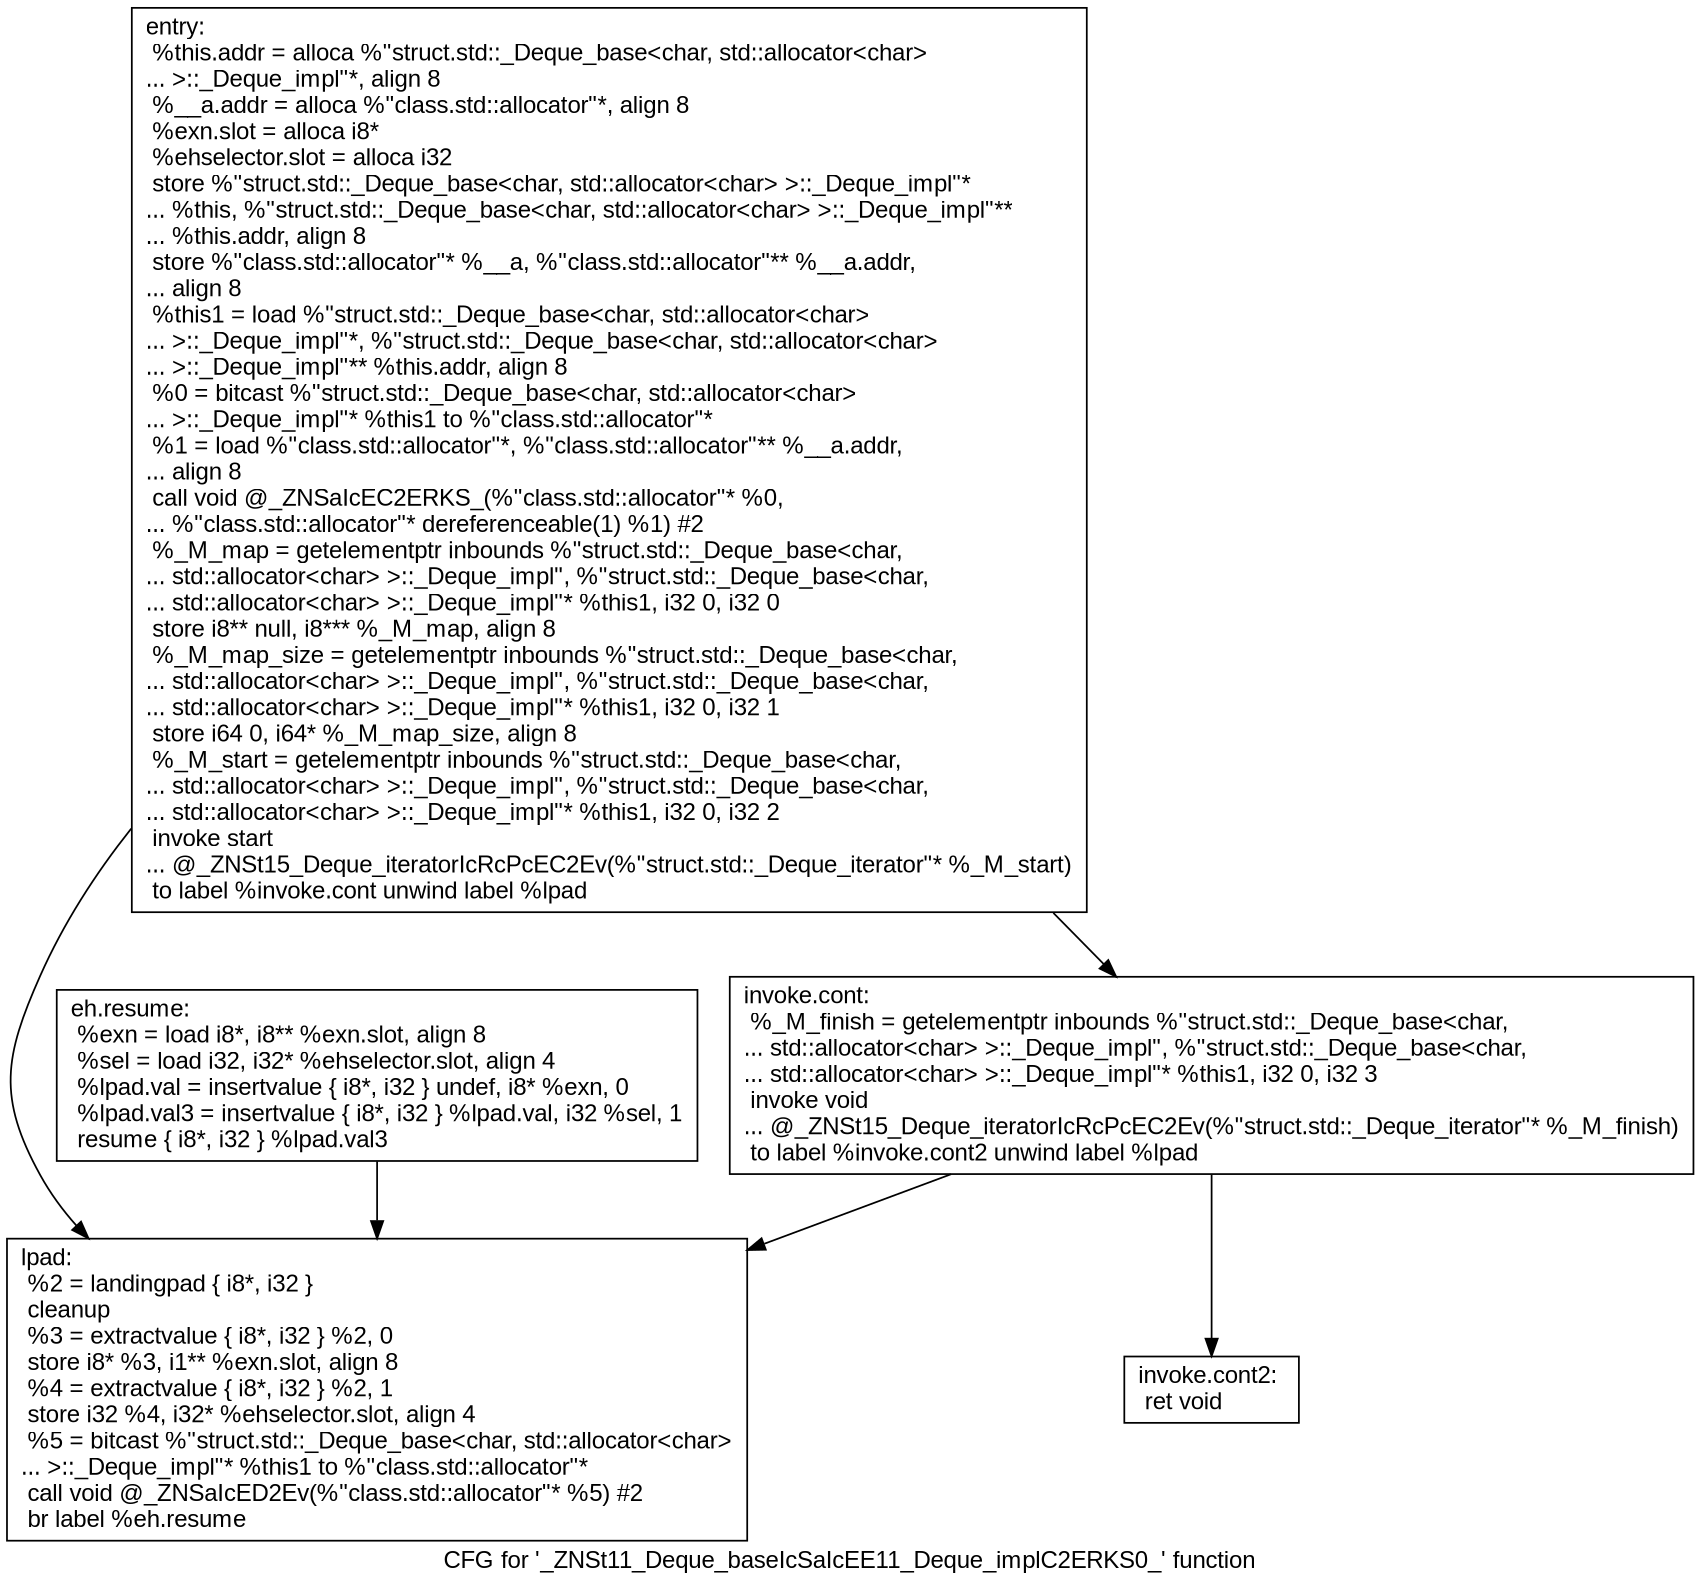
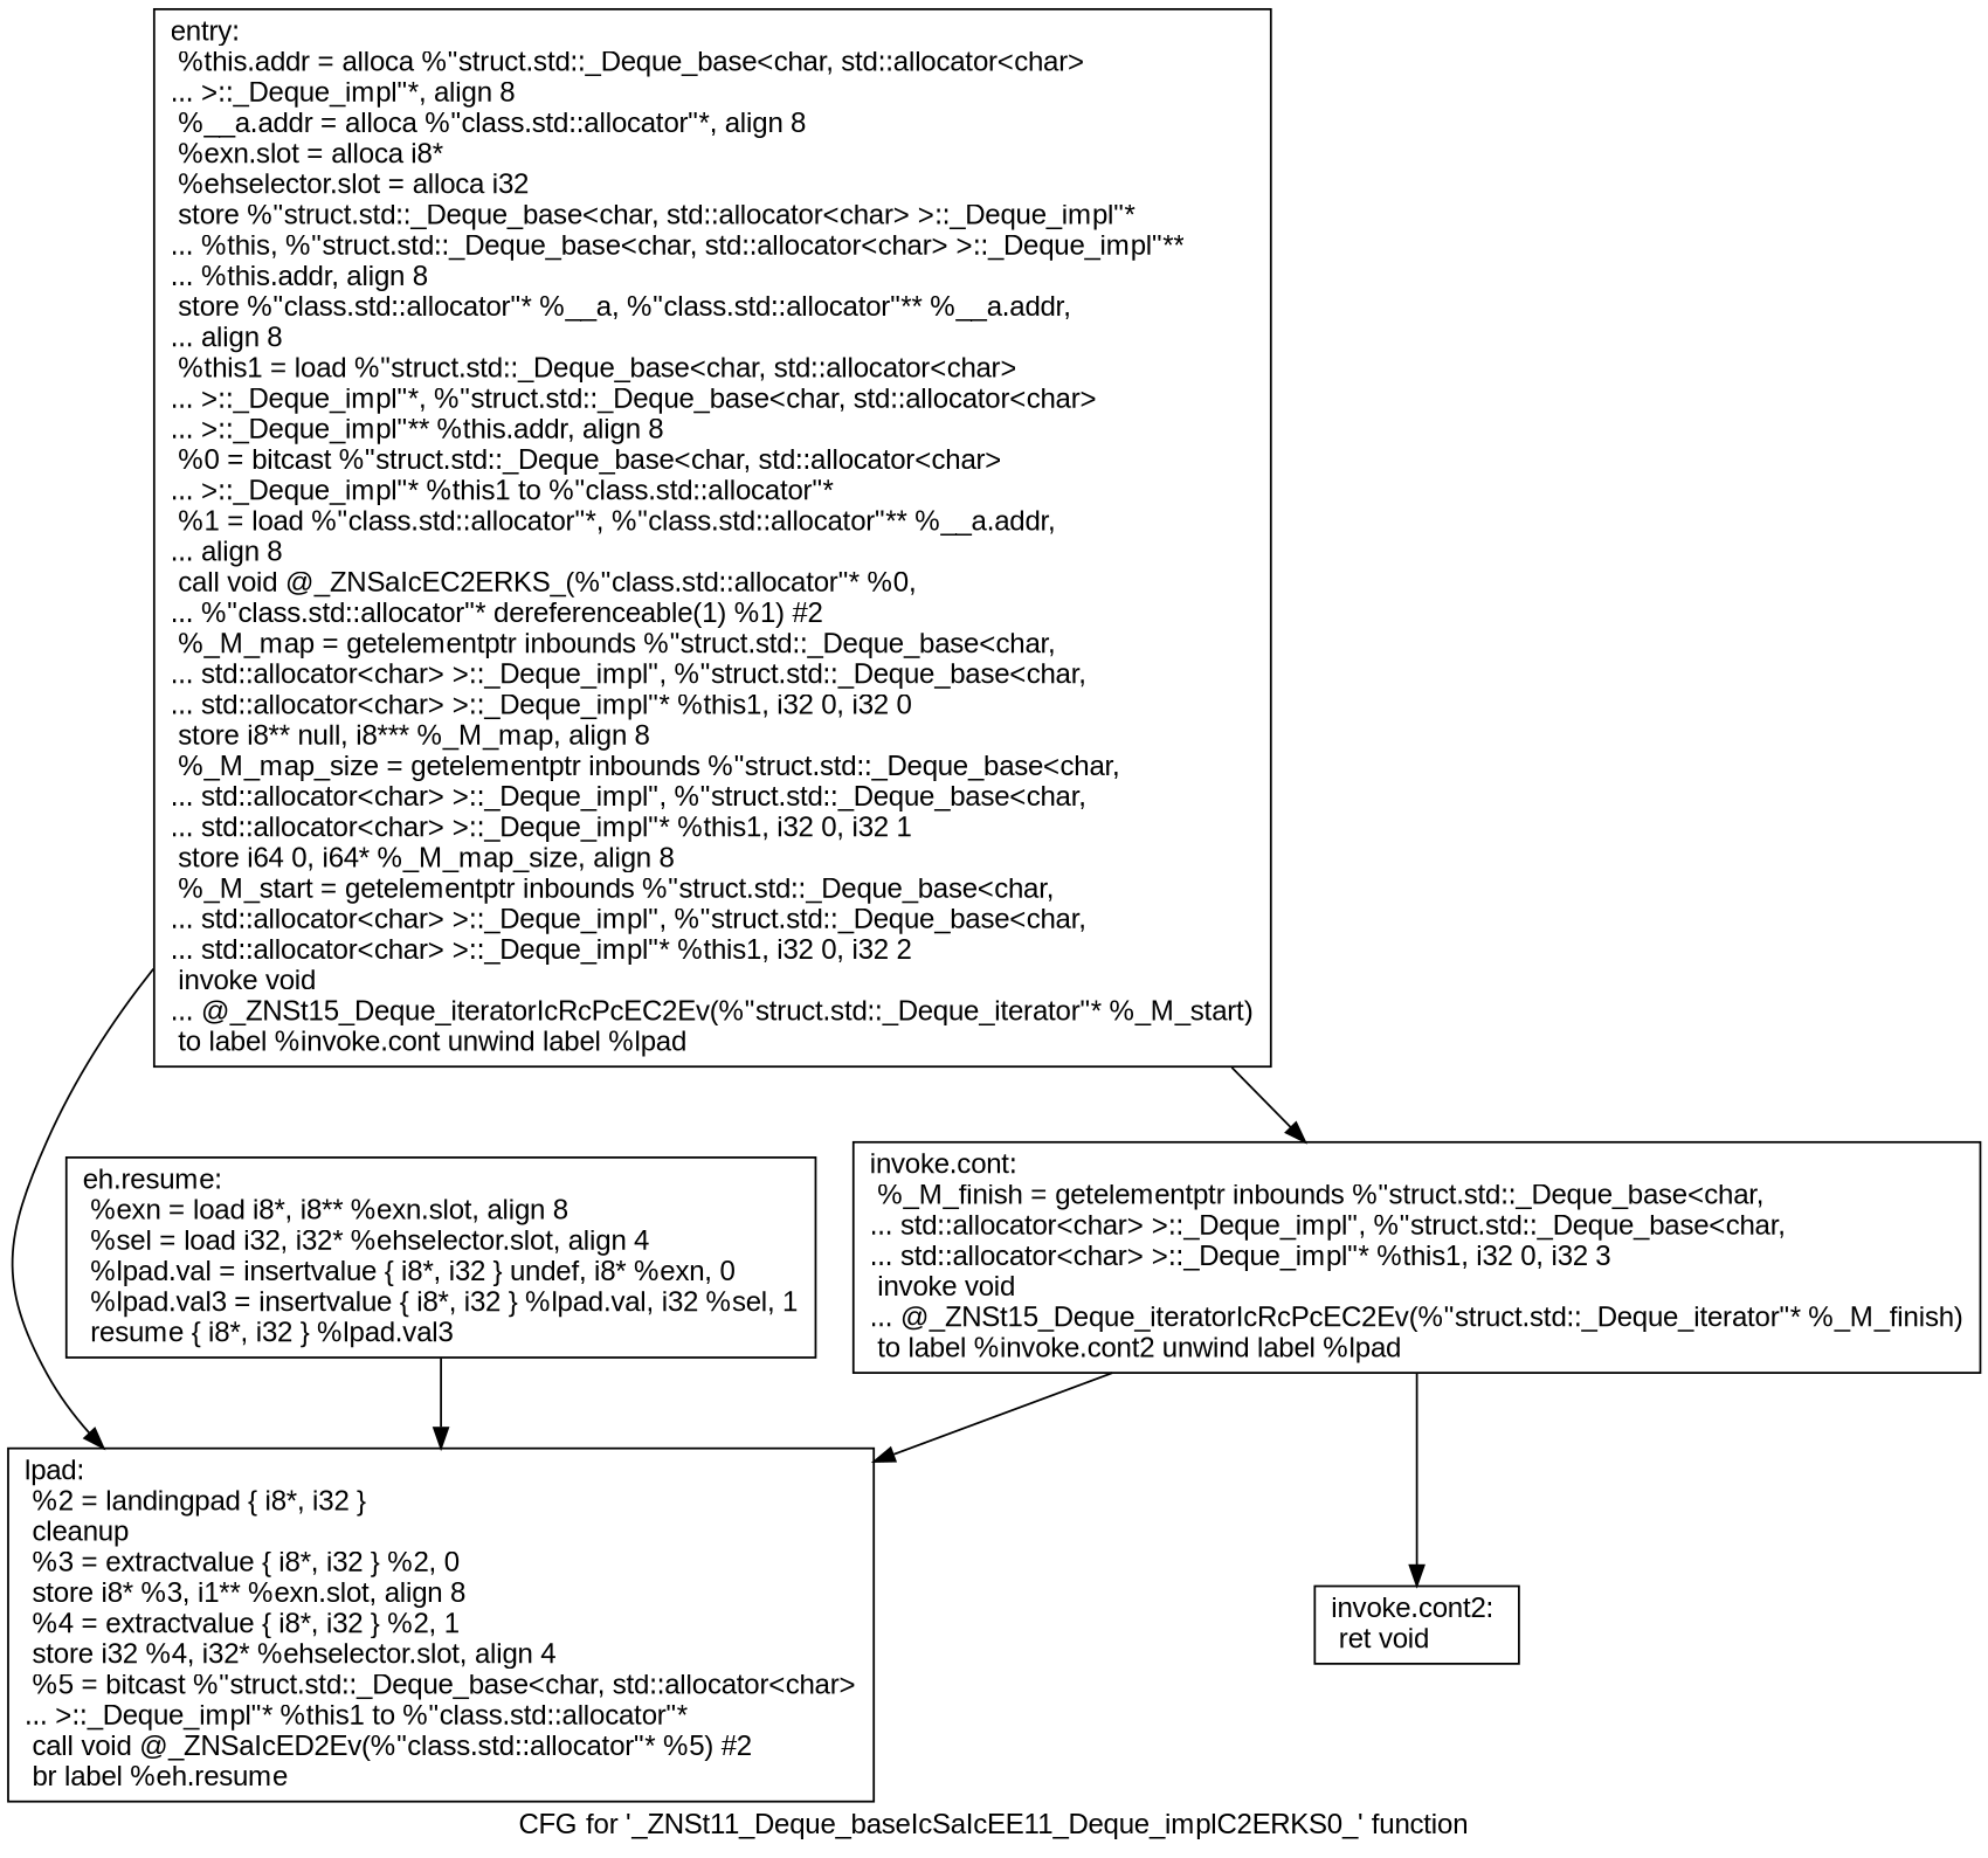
  digraph {
    fontname="Liberation Sans"
    label="CFG for '_ZNSt11_Deque_baseIcSaIcEE11_Deque_implC2ERKS0_' function"
    node [fontname="Liberation Sans" shape=record]
    edge [fontname="Liberation Sans"]
-   n1 [label="{entry:\l  %this.addr = alloca %\"struct.std::_Deque_base\<char, std::allocator\<char\>\l... \>::_Deque_impl\"*, align 8\l  %__a.addr = alloca %\"class.std::allocator\"*, align 8\l  %exn.slot = alloca i8*\l  %ehselector.slot = alloca i32\l  store %\"struct.std::_Deque_base\<char, std::allocator\<char\> \>::_Deque_impl\"*\l... %this, %\"struct.std::_Deque_base\<char, std::allocator\<char\> \>::_Deque_impl\"**\l... %this.addr, align 8\l  store %\"class.std::allocator\"* %__a, %\"class.std::allocator\"** %__a.addr,\l... align 8\l  %this1 = load %\"struct.std::_Deque_base\<char, std::allocator\<char\>\l... \>::_Deque_impl\"*, %\"struct.std::_Deque_base\<char, std::allocator\<char\>\l... \>::_Deque_impl\"** %this.addr, align 8\l  %0 = bitcast %\"struct.std::_Deque_base\<char, std::allocator\<char\>\l... \>::_Deque_impl\"* %this1 to %\"class.std::allocator\"*\l  %1 = load %\"class.std::allocator\"*, %\"class.std::allocator\"** %__a.addr,\l... align 8\l  call void @_ZNSaIcEC2ERKS_(%\"class.std::allocator\"* %0,\l... %\"class.std::allocator\"* dereferenceable(1) %1) #2\l  %_M_map = getelementptr inbounds %\"struct.std::_Deque_base\<char,\l... std::allocator\<char\> \>::_Deque_impl\", %\"struct.std::_Deque_base\<char,\l... std::allocator\<char\> \>::_Deque_impl\"* %this1, i32 0, i32 0\l  store i8** null, i8*** %_M_map, align 8\l  %_M_map_size = getelementptr inbounds %\"struct.std::_Deque_base\<char,\l... std::allocator\<char\> \>::_Deque_impl\", %\"struct.std::_Deque_base\<char,\l... std::allocator\<char\> \>::_Deque_impl\"* %this1, i32 0, i32 1\l  store i64 0, i64* %_M_map_size, align 8\l  %_M_start = getelementptr inbounds %\"struct.std::_Deque_base\<char,\l... std::allocator\<char\> \>::_Deque_impl\", %\"struct.std::_Deque_base\<char,\l... std::allocator\<char\> \>::_Deque_impl\"* %this1, i32 0, i32 2\l  invoke start\l... @_ZNSt15_Deque_iteratorIcRcPcEC2Ev(%\"struct.std::_Deque_iterator\"* %_M_start)\l          to label %invoke.cont unwind label %lpad\l}"]
+   n1 [label="{entry:\l  %this.addr = alloca %\"struct.std::_Deque_base\<char, std::allocator\<char\>\l... \>::_Deque_impl\"*, align 8\l  %__a.addr = alloca %\"class.std::allocator\"*, align 8\l  %exn.slot = alloca i8*\l  %ehselector.slot = alloca i32\l  store %\"struct.std::_Deque_base\<char, std::allocator\<char\> \>::_Deque_impl\"*\l... %this, %\"struct.std::_Deque_base\<char, std::allocator\<char\> \>::_Deque_impl\"**\l... %this.addr, align 8\l  store %\"class.std::allocator\"* %__a, %\"class.std::allocator\"** %__a.addr,\l... align 8\l  %this1 = load %\"struct.std::_Deque_base\<char, std::allocator\<char\>\l... \>::_Deque_impl\"*, %\"struct.std::_Deque_base\<char, std::allocator\<char\>\l... \>::_Deque_impl\"** %this.addr, align 8\l  %0 = bitcast %\"struct.std::_Deque_base\<char, std::allocator\<char\>\l... \>::_Deque_impl\"* %this1 to %\"class.std::allocator\"*\l  %1 = load %\"class.std::allocator\"*, %\"class.std::allocator\"** %__a.addr,\l... align 8\l  call void @_ZNSaIcEC2ERKS_(%\"class.std::allocator\"* %0,\l... %\"class.std::allocator\"* dereferenceable(1) %1) #2\l  %_M_map = getelementptr inbounds %\"struct.std::_Deque_base\<char,\l... std::allocator\<char\> \>::_Deque_impl\", %\"struct.std::_Deque_base\<char,\l... std::allocator\<char\> \>::_Deque_impl\"* %this1, i32 0, i32 0\l  store i8** null, i8*** %_M_map, align 8\l  %_M_map_size = getelementptr inbounds %\"struct.std::_Deque_base\<char,\l... std::allocator\<char\> \>::_Deque_impl\", %\"struct.std::_Deque_base\<char,\l... std::allocator\<char\> \>::_Deque_impl\"* %this1, i32 0, i32 1\l  store i64 0, i64* %_M_map_size, align 8\l  %_M_start = getelementptr inbounds %\"struct.std::_Deque_base\<char,\l... std::allocator\<char\> \>::_Deque_impl\", %\"struct.std::_Deque_base\<char,\l... std::allocator\<char\> \>::_Deque_impl\"* %this1, i32 0, i32 2\l  invoke void\l... @_ZNSt15_Deque_iteratorIcRcPcEC2Ev(%\"struct.std::_Deque_iterator\"* %_M_start)\l          to label %invoke.cont unwind label %lpad\l}"]
    n2 [label="{invoke.cont:                                      \l  %_M_finish = getelementptr inbounds %\"struct.std::_Deque_base\<char,\l... std::allocator\<char\> \>::_Deque_impl\", %\"struct.std::_Deque_base\<char,\l... std::allocator\<char\> \>::_Deque_impl\"* %this1, i32 0, i32 3\l  invoke void\l... @_ZNSt15_Deque_iteratorIcRcPcEC2Ev(%\"struct.std::_Deque_iterator\"* %_M_finish)\l          to label %invoke.cont2 unwind label %lpad\l}"]
    n3 [label="{lpad:                                             \l  %2 = landingpad \{ i8*, i32 \}\l          cleanup\l  %3 = extractvalue \{ i8*, i32 \} %2, 0\l  store i8* %3, i1** %exn.slot, align 8\l  %4 = extractvalue \{ i8*, i32 \} %2, 1\l  store i32 %4, i32* %ehselector.slot, align 4\l  %5 = bitcast %\"struct.std::_Deque_base\<char, std::allocator\<char\>\l... \>::_Deque_impl\"* %this1 to %\"class.std::allocator\"*\l  call void @_ZNSaIcED2Ev(%\"class.std::allocator\"* %5) #2\l  br label %eh.resume\l}"]
    n4 [label="{invoke.cont2:                                     \l  ret void\l}"]
    n5 [label="{eh.resume:                                        \l  %exn = load i8*, i8** %exn.slot, align 8\l  %sel = load i32, i32* %ehselector.slot, align 4\l  %lpad.val = insertvalue \{ i8*, i32 \} undef, i8* %exn, 0\l  %lpad.val3 = insertvalue \{ i8*, i32 \} %lpad.val, i32 %sel, 1\l  resume \{ i8*, i32 \} %lpad.val3\l}"]
    n1 -> n2
    n1 -> n3
    n2 -> n3
    n2 -> n4
    n5 -> n3
  }
